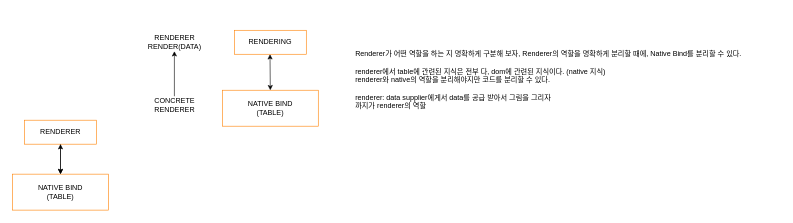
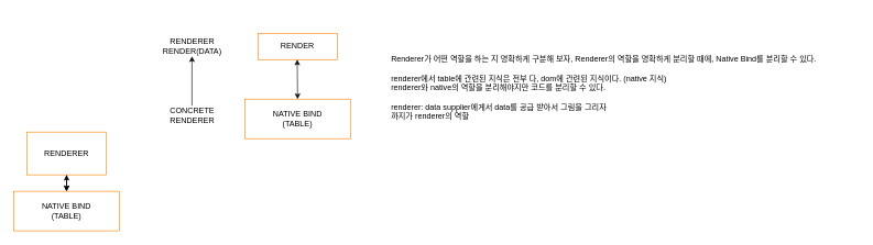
  <mxCell id="0" />
  <mxCell id="1" parent="0" />
  <mxCell id="2" value="" style="edgeStyle=orthogonalEdgeStyle;rounded=0;orthogonalLoop=1;jettySize=auto;html=1;" edge="1" parent="1" source="3" target="4"><mxGeometry relative="1" as="geometry" /></mxCell>
- <mxCell id="3" value="RENDERER" style="rounded=0;whiteSpace=wrap;html=1;fillColor=none;strokeColor=#FF8000;" vertex="1" parent="1"><mxGeometry x="40" y="200" width="120" height="40" as="geometry" /></mxCell>
+ <mxCell id="3" value="RENDERER" style="rounded=0;whiteSpace=wrap;html=1;fillColor=none;strokeColor=#FF8000;" vertex="1" parent="1"><mxGeometry x="40" y="200" width="120" height="65" as="geometry" /></mxCell>
  <mxCell id="4" value="NATIVE BIND&lt;br&gt;(TABLE)" style="rounded=0;whiteSpace=wrap;html=1;fillColor=none;strokeColor=#FF8000;" vertex="1" parent="1"><mxGeometry x="20" y="290" width="160" height="60" as="geometry" /></mxCell>
  <mxCell id="5" value="" style="endArrow=classic;startArrow=classic;html=1;entryX=0.5;entryY=1;entryDx=0;entryDy=0;exitX=0.5;exitY=0;exitDx=0;exitDy=0;" edge="1" parent="1" source="4" target="3"><mxGeometry width="50" height="50" relative="1" as="geometry"><mxPoint x="100" y="250" as="sourcePoint" /><mxPoint x="99.5" y="220" as="targetPoint" /></mxGeometry></mxCell>
- <mxCell id="6" value="RENDERING" style="rounded=0;whiteSpace=wrap;html=1;strokeColor=#FF8000;fillColor=none;" vertex="1" parent="1"><mxGeometry x="390" y="50" width="120" height="40" as="geometry" /></mxCell>
+ <mxCell id="6" value="RENDER" style="rounded=0;whiteSpace=wrap;html=1;strokeColor=#FF8000;fillColor=none;" vertex="1" parent="1"><mxGeometry x="390" y="50" width="120" height="40" as="geometry" /></mxCell>
  <mxCell id="7" value="NATIVE BIND&lt;br&gt;(TABLE)" style="rounded=0;whiteSpace=wrap;html=1;fillColor=none;strokeColor=#FF8000;" vertex="1" parent="1"><mxGeometry x="370" y="150" width="160" height="60" as="geometry" /></mxCell>
  <mxCell id="8" value="" style="endArrow=classic;startArrow=classic;html=1;entryX=0.5;entryY=1;entryDx=0;entryDy=0;" edge="1" parent="1"><mxGeometry width="50" height="50" relative="1" as="geometry"><mxPoint x="450" y="150" as="sourcePoint" /><mxPoint x="449.5" y="90" as="targetPoint" /><Array as="points"><mxPoint x="449.5" y="150" /></Array></mxGeometry></mxCell>
  <mxCell id="9" value="Renderer가 어떤 역할을 하는 지 명확하게 구분해 보자, Renderer의 역할을 명확하게 분리할 때에, Native Bind를 분리할 수 있다.&lt;br&gt;&lt;br&gt;renderer에서 table에 관련된 지식은 전부 다, dom에 관련된 지식이다. (native 지식)&lt;br&gt;renderer와 native의 역할을 분리해야지만 코드를 분리할 수 있다.&amp;nbsp;&lt;br&gt;&lt;br&gt;renderer: data supplier에게서 data를 공급 받아서 그림을 그리자&lt;br&gt;까지가 renderer의 역할&amp;nbsp;&lt;br&gt;&lt;br&gt;" style="text;html=1;strokeColor=none;fillColor=none;align=left;verticalAlign=middle;whiteSpace=wrap;rounded=0;" vertex="1" parent="1"><mxGeometry x="590" y="20" width="710" height="240" as="geometry" /></mxCell>
  <mxCell id="10" value="RENDERER&lt;br&gt;RENDER(DATA)" style="text;html=1;align=center;verticalAlign=middle;resizable=0;points=[];autosize=1;" vertex="1" parent="1"><mxGeometry x="240" y="55" width="100" height="30" as="geometry" /></mxCell>
  <mxCell id="11" value="" style="endArrow=classic;html=1;" edge="1" parent="1"><mxGeometry width="50" height="50" relative="1" as="geometry"><mxPoint x="290" y="160" as="sourcePoint" /><mxPoint x="290" y="85" as="targetPoint" /></mxGeometry></mxCell>
  <mxCell id="12" value="CONCRETE&lt;br&gt;RENDERER" style="text;html=1;align=center;verticalAlign=middle;resizable=0;points=[];autosize=1;" vertex="1" parent="1"><mxGeometry x="250" y="160" width="80" height="30" as="geometry" /></mxCell>
